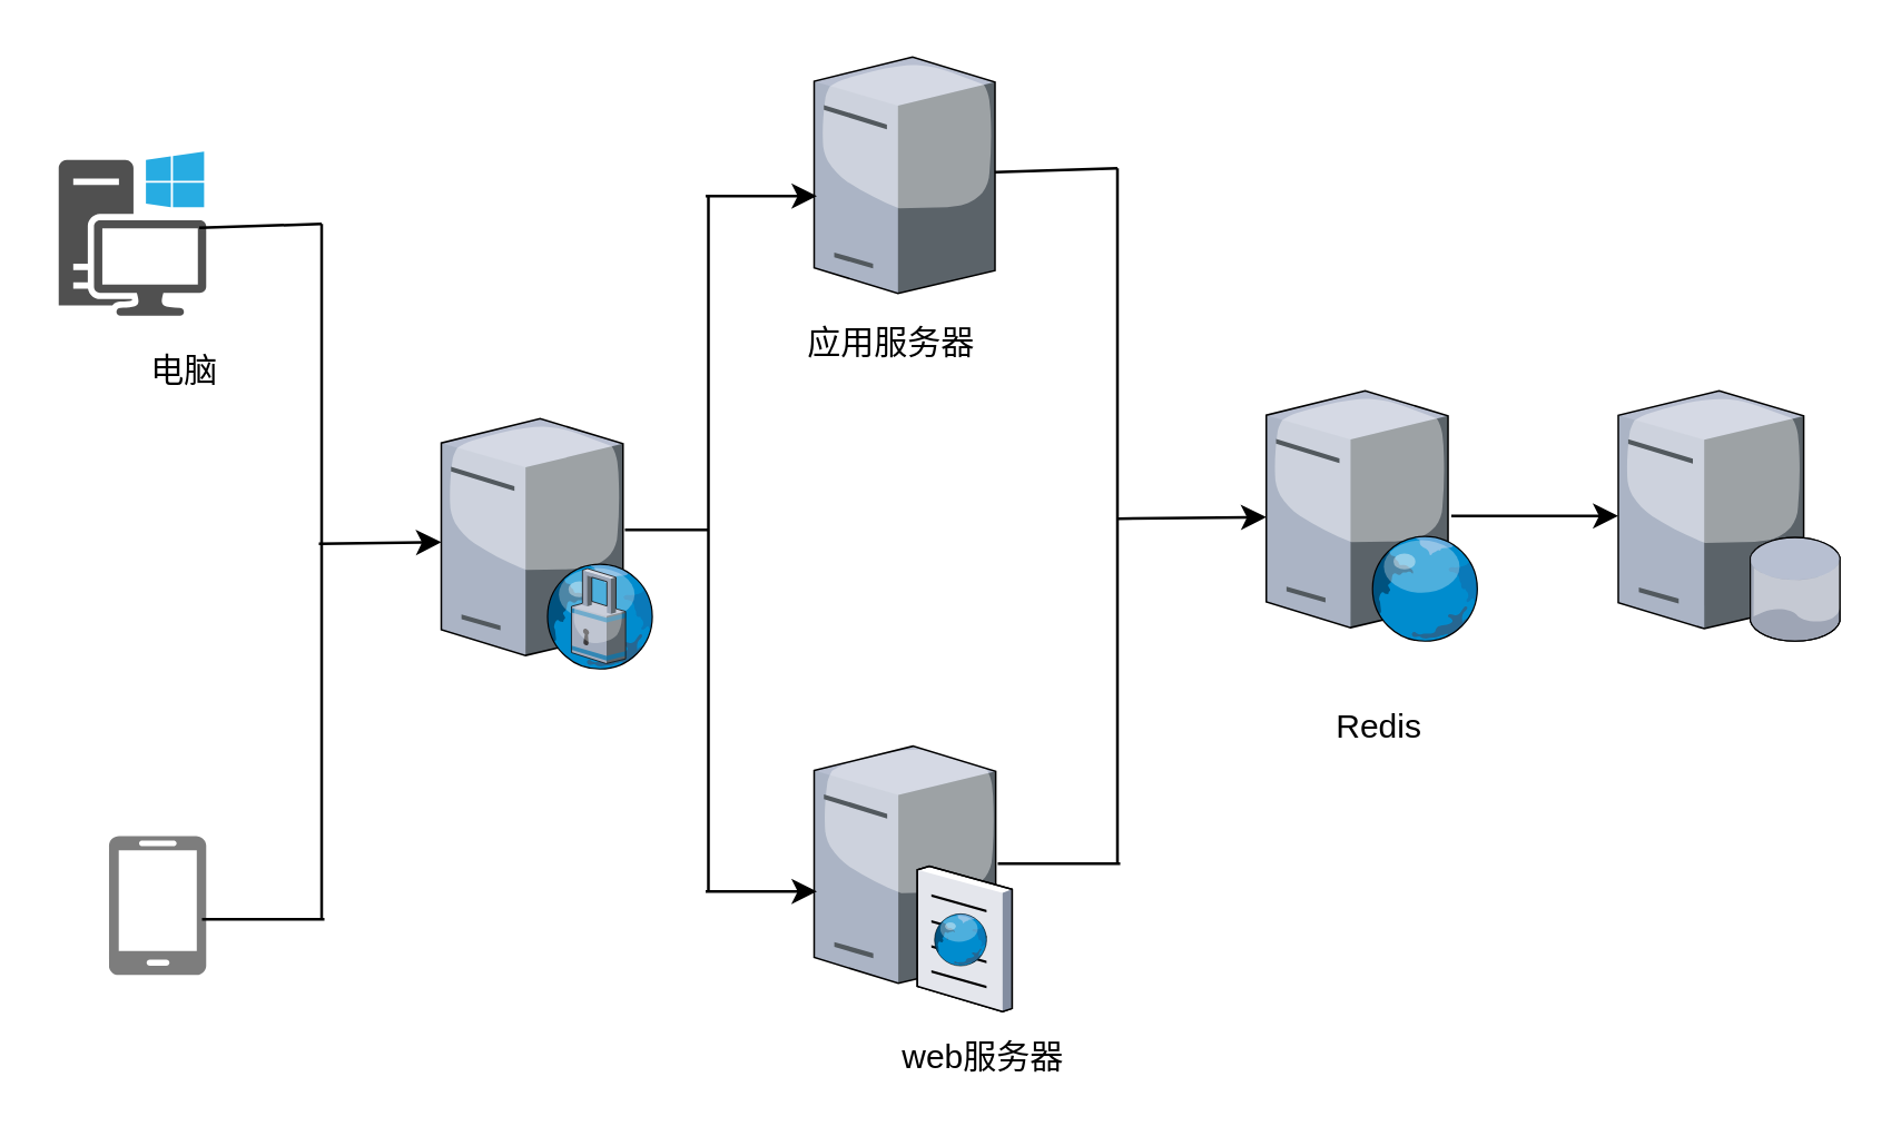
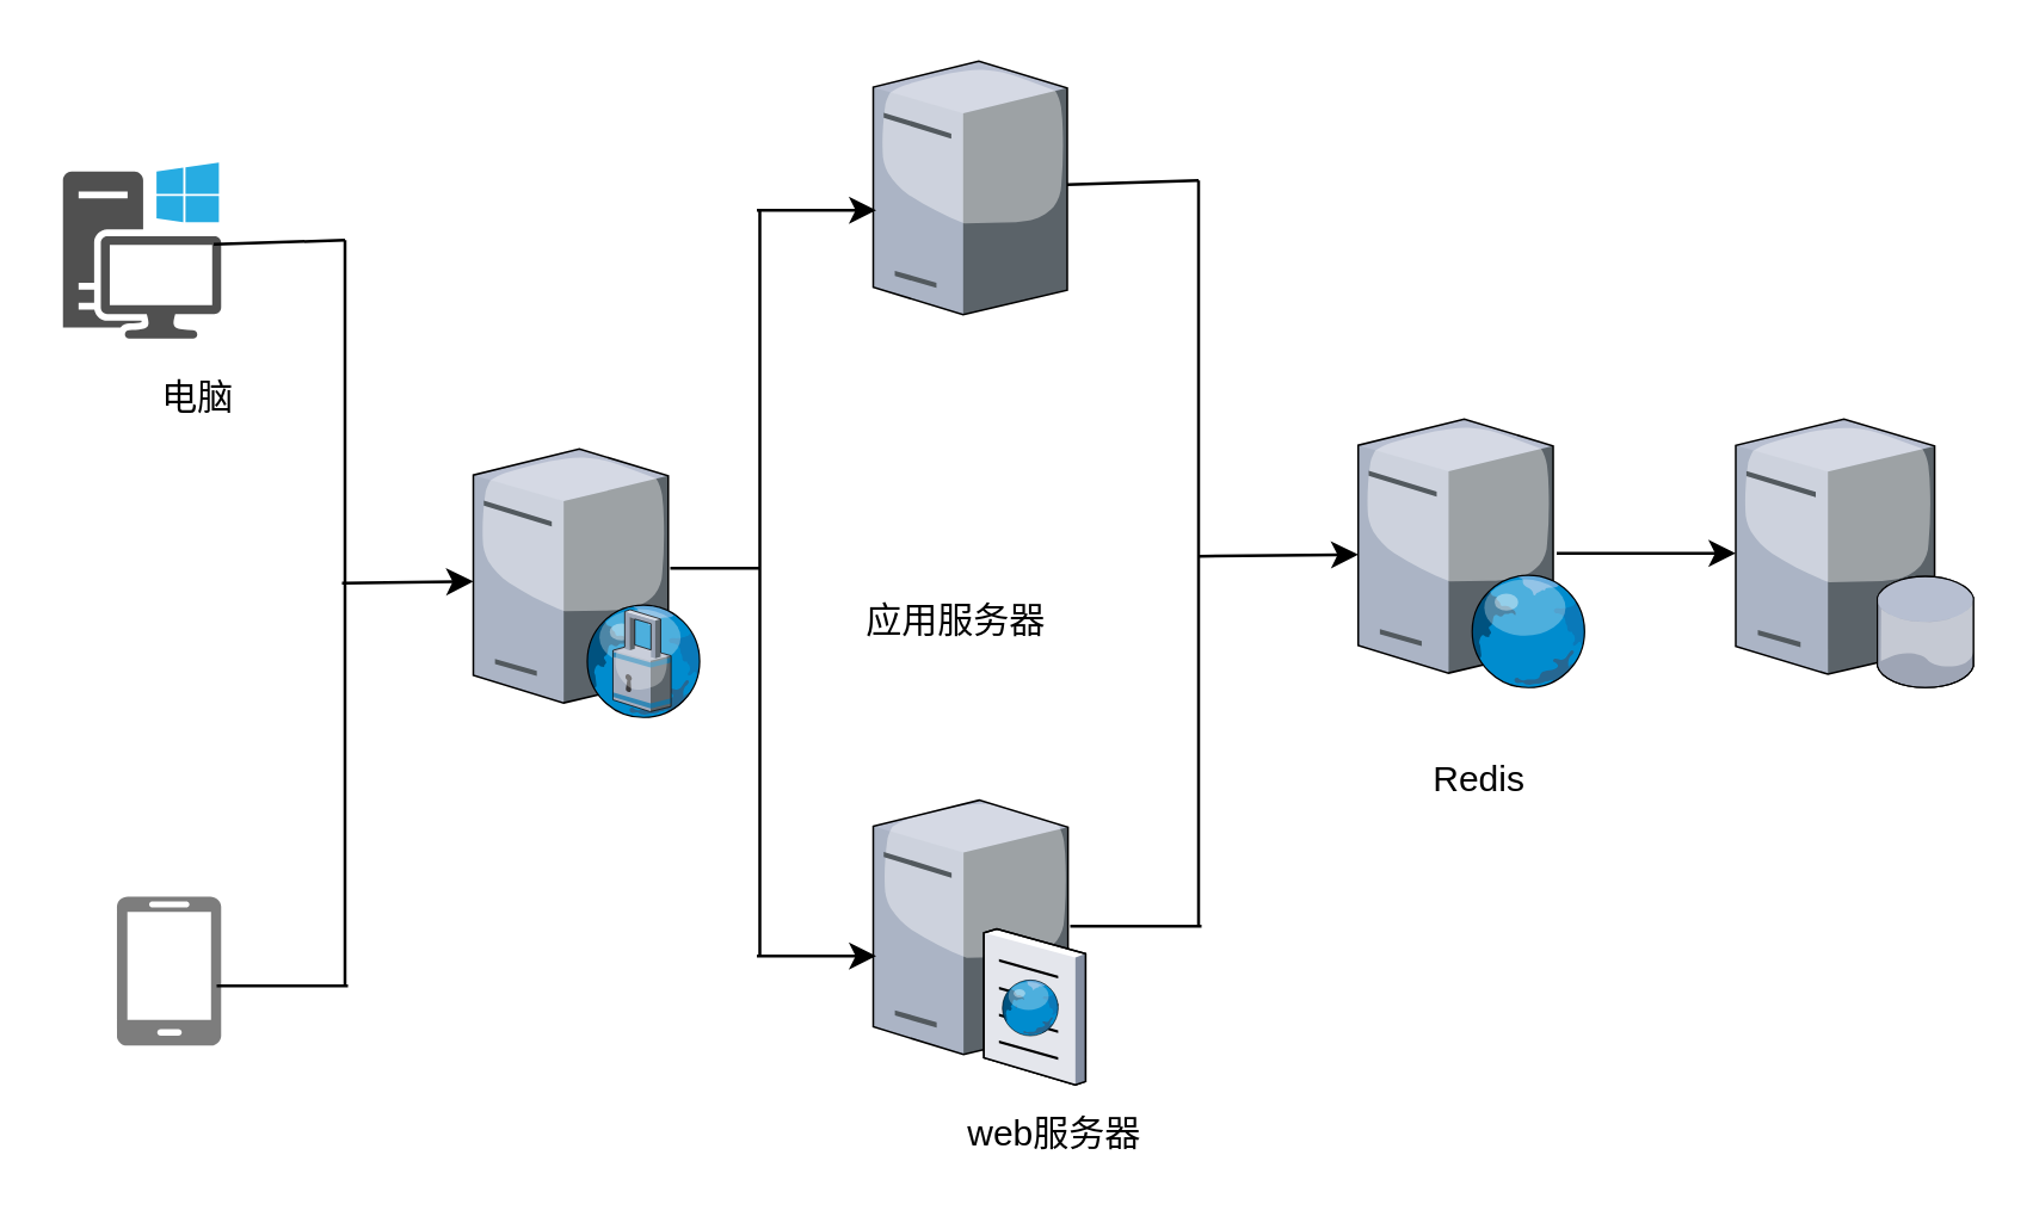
  <mxCell id="0" />
  <mxCell id="1" parent="0" />
  <mxCell id="2" value="" style="verticalLabelPosition=bottom;aspect=fixed;html=1;verticalAlign=top;strokeColor=none;align=center;outlineConnect=0;shape=mxgraph.citrix.database_server;" vertex="1" parent="1"><mxGeometry x="581" y="140" width="80" height="90" as="geometry" /></mxCell>
  <mxCell id="3" value="" style="verticalLabelPosition=bottom;aspect=fixed;html=1;verticalAlign=top;strokeColor=none;align=center;outlineConnect=0;shape=mxgraph.citrix.web_server;" vertex="1" parent="1"><mxGeometry x="454.5" y="140" width="76.5" height="90" as="geometry" /></mxCell>
  <mxCell id="4" value="" style="verticalLabelPosition=bottom;aspect=fixed;html=1;verticalAlign=top;strokeColor=none;align=center;outlineConnect=0;shape=mxgraph.citrix.proxy_server;" vertex="1" parent="1"><mxGeometry x="158" y="150" width="76.5" height="90" as="geometry" /></mxCell>
  <mxCell id="5" value="" style="verticalLabelPosition=bottom;aspect=fixed;html=1;verticalAlign=top;strokeColor=none;align=center;outlineConnect=0;shape=mxgraph.citrix.cache_server;" vertex="1" parent="1"><mxGeometry x="292" y="265.5" width="71" height="97.5" as="geometry" /></mxCell>
  <mxCell id="6" value="" style="verticalLabelPosition=bottom;aspect=fixed;html=1;verticalAlign=top;strokeColor=none;align=center;outlineConnect=0;shape=mxgraph.citrix.license_server;" vertex="1" parent="1"><mxGeometry x="292" y="20" width="65" height="85" as="geometry" /></mxCell>
  <mxCell id="7" value="" style="endArrow=none;html=1;" edge="1" parent="1"><mxGeometry width="50" height="50" relative="1" as="geometry"><mxPoint x="224" y="190" as="sourcePoint" /><mxPoint x="254" y="190" as="targetPoint" /></mxGeometry></mxCell>
  <mxCell id="8" value="" style="endArrow=none;html=1;" edge="1" parent="1"><mxGeometry width="50" height="50" relative="1" as="geometry"><mxPoint x="254" y="70" as="sourcePoint" /><mxPoint x="254" y="320" as="targetPoint" /></mxGeometry></mxCell>
  <mxCell id="9" value="" style="endArrow=classic;html=1;" edge="1" parent="1"><mxGeometry width="50" height="50" relative="1" as="geometry"><mxPoint x="253" y="70" as="sourcePoint" /><mxPoint x="293" y="70" as="targetPoint" /></mxGeometry></mxCell>
  <mxCell id="10" value="" style="endArrow=classic;html=1;" edge="1" parent="1"><mxGeometry width="50" height="50" relative="1" as="geometry"><mxPoint x="253" y="320" as="sourcePoint" /><mxPoint x="293" y="320" as="targetPoint" /></mxGeometry></mxCell>
- <mxCell id="11" value="应用服务器" style="text;html=1;resizable=0;points=[];autosize=1;align=left;verticalAlign=top;spacingTop=-4;" vertex="1" parent="1"><mxGeometry x="287.5" y="113" width="80" height="20" as="geometry" /></mxCell>
+ <mxCell id="11" value="应用服务器" style="text;html=1;resizable=0;points=[];autosize=1;align=left;verticalAlign=top;spacingTop=-4;" vertex="1" parent="1"><mxGeometry x="287.5" y="198" width="80" height="20" as="geometry" /></mxCell>
  <mxCell id="12" value="web服务器" style="text;html=1;resizable=0;points=[];autosize=1;align=left;verticalAlign=top;spacingTop=-4;" vertex="1" parent="1"><mxGeometry x="322" y="370" width="70" height="20" as="geometry" /></mxCell>
  <mxCell id="13" value="&lt;div&gt;Redis&lt;/div&gt;" style="text;html=1;resizable=0;points=[];autosize=1;align=left;verticalAlign=top;spacingTop=-4;" vertex="1" parent="1"><mxGeometry x="478" y="250.5" width="50" height="20" as="geometry" /></mxCell>
  <mxCell id="14" value="" style="endArrow=none;html=1;" edge="1" parent="1" source="6"><mxGeometry width="50" height="50" relative="1" as="geometry"><mxPoint x="367.5" y="95" as="sourcePoint" /><mxPoint x="401" y="60" as="targetPoint" /></mxGeometry></mxCell>
  <mxCell id="15" value="" style="endArrow=none;html=1;" edge="1" parent="1"><mxGeometry width="50" height="50" relative="1" as="geometry"><mxPoint x="358" y="310" as="sourcePoint" /><mxPoint x="402" y="310" as="targetPoint" /></mxGeometry></mxCell>
  <mxCell id="16" value="" style="endArrow=none;html=1;" edge="1" parent="1"><mxGeometry width="50" height="50" relative="1" as="geometry"><mxPoint x="401" y="310" as="sourcePoint" /><mxPoint x="401" y="60" as="targetPoint" /></mxGeometry></mxCell>
  <mxCell id="17" value="" style="endArrow=classic;html=1;" edge="1" parent="1" target="3"><mxGeometry width="50" height="50" relative="1" as="geometry"><mxPoint x="401" y="186" as="sourcePoint" /><mxPoint x="451" y="186" as="targetPoint" /></mxGeometry></mxCell>
  <mxCell id="18" value="" style="endArrow=classic;html=1;" edge="1" parent="1" target="2"><mxGeometry width="50" height="50" relative="1" as="geometry"><mxPoint x="521" y="185" as="sourcePoint" /><mxPoint x="571" y="185" as="targetPoint" /></mxGeometry></mxCell>
  <mxCell id="19" value="" style="pointerEvents=1;shadow=0;dashed=0;html=1;strokeColor=none;fillColor=#505050;labelPosition=center;verticalLabelPosition=bottom;verticalAlign=top;outlineConnect=0;align=center;shape=mxgraph.office.devices.workstation_pc;" vertex="1" parent="1"><mxGeometry x="20.5" y="54" width="53" height="59" as="geometry" /></mxCell>
  <mxCell id="20" value="" style="pointerEvents=1;shadow=0;dashed=0;html=1;strokeColor=none;labelPosition=center;verticalLabelPosition=bottom;verticalAlign=top;align=center;shape=mxgraph.azure.mobile;fillColor=#7D7D7D;" vertex="1" parent="1"><mxGeometry x="38.5" y="300" width="35" height="50" as="geometry" /></mxCell>
  <mxCell id="21" value="" style="endArrow=none;html=1;" edge="1" parent="1"><mxGeometry width="50" height="50" relative="1" as="geometry"><mxPoint x="71" y="81.438" as="sourcePoint" /><mxPoint x="115" y="80" as="targetPoint" /></mxGeometry></mxCell>
  <mxCell id="22" value="" style="endArrow=none;html=1;" edge="1" parent="1"><mxGeometry width="50" height="50" relative="1" as="geometry"><mxPoint x="72" y="330" as="sourcePoint" /><mxPoint x="116" y="330" as="targetPoint" /></mxGeometry></mxCell>
  <mxCell id="23" value="" style="endArrow=none;html=1;" edge="1" parent="1"><mxGeometry width="50" height="50" relative="1" as="geometry"><mxPoint x="115" y="330" as="sourcePoint" /><mxPoint x="115" y="80" as="targetPoint" /></mxGeometry></mxCell>
  <mxCell id="24" value="" style="endArrow=classic;html=1;" edge="1" parent="1"><mxGeometry width="50" height="50" relative="1" as="geometry"><mxPoint x="114" y="195" as="sourcePoint" /><mxPoint x="158" y="194.417" as="targetPoint" /></mxGeometry></mxCell>
  <mxCell id="25" value="电脑" style="text;html=1;resizable=0;points=[];autosize=1;align=left;verticalAlign=top;spacingTop=-4;" vertex="1" parent="1"><mxGeometry x="52" y="123" width="40" height="20" as="geometry" /></mxCell>
